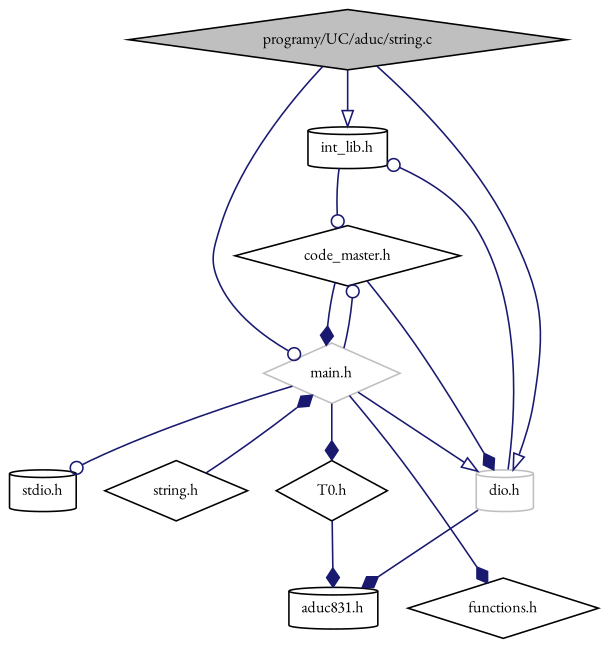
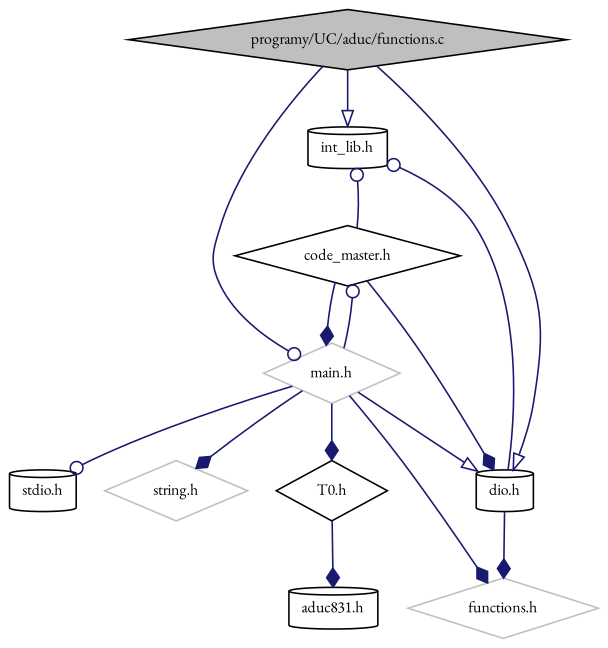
  digraph {
    fontname="EB Garamond"
    node [color=black fillcolor=white fontname="EB Garamond" fontsize=10 shape=diamond style=filled]
    edge [arrowhead=diamond color=midnightblue fontname="EB Garamond" fontsize=10 labelfontname=Helvetica labelfontsize=10 style=solid]
-   n1 [fillcolor=grey75 fontcolor=black height=0.2 label="programy/UC/aduc/string.c" width=0.4]
+   n1 [fillcolor=grey75 fontcolor=black height=0.2 label="programy/UC/aduc/functions.c" width=0.4]
    n2 [height=0.2 label="int_lib.h" shape=cylinder width=0.4]
-   n3 [color=grey75 height=0.2 label="dio.h" shape=cylinder width=0.4]
+   n3 [height=0.2 label="dio.h" shape=cylinder width=0.4]
    n4 [color=grey75 height=0.2 label="main.h" width=0.4]
    n5 [height=0.2 label="aduc831.h" shape=cylinder width=0.4]
    n6 [height=0.2 label="stdio.h" shape=cylinder width=0.4]
-   n7 [height=0.2 label="string.h" width=0.4]
-   n8 [height=0.2 label="functions.h" width=0.4]
+   n7 [color=grey75 height=0.2 label="string.h" width=0.4]
+   n8 [color=grey75 height=0.2 label="functions.h" width=0.4]
    n9 [height=0.2 label="code_master.h" width=0.4]
    n10 [height=0.2 label="T0.h" width=0.4]
    n1 -> n2 [arrowhead=onormal]
    n1 -> n3 [arrowhead=onormal]
    n1 -> n4 [arrowhead=odot]
    n3 -> n2 [arrowhead=odot]
-   n3 -> n5
+   n3 -> n8
    n4 -> n3 [arrowhead=onormal]
    n4 -> n6 [arrowhead=odot]
-   n7 -> n4
+   n4 -> n7
    n4 -> n8
    n4 -> n9 [arrowhead=odot]
    n4 -> n10
-   n2 -> n9 [arrowhead=odot]
+   n9 -> n2 [arrowhead=odot]
    n9 -> n3
    n9 -> n4
    n10 -> n5
  }
